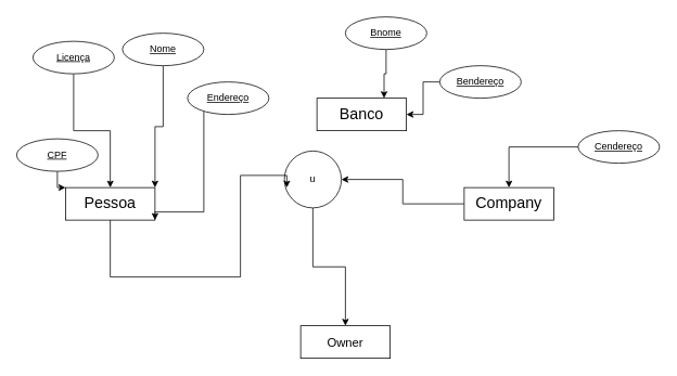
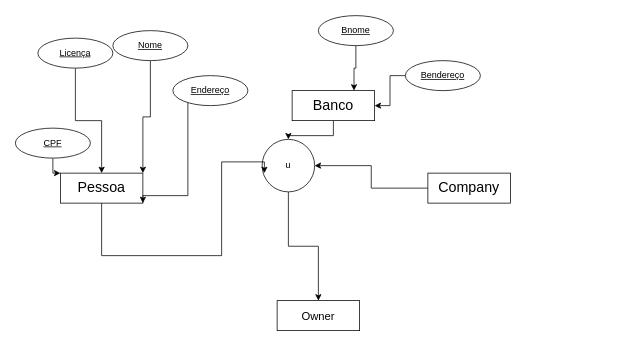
  <mxCell id="0" />
  <mxCell id="1" parent="0" />
  <mxCell id="2" value="&lt;font style=&quot;vertical-align: inherit;&quot;&gt;&lt;font style=&quot;vertical-align: inherit;&quot;&gt;&lt;font style=&quot;vertical-align: inherit;&quot;&gt;&lt;font style=&quot;vertical-align: inherit; font-size: 19px;&quot;&gt;Pessoa&lt;/font&gt;&lt;/font&gt;&lt;/font&gt;&lt;/font&gt;" style="rounded=0;whiteSpace=wrap;html=1;" vertex="1" parent="1"><mxGeometry x="80" y="230" width="110" height="40" as="geometry" /></mxCell>
+ <mxCell id="3" style="edgeStyle=orthogonalEdgeStyle;rounded=0;orthogonalLoop=1;jettySize=auto;html=1;entryX=0.5;entryY=0;entryDx=0;entryDy=0;" edge="1" parent="1" source="4" target="8"><mxGeometry relative="1" as="geometry" /></mxCell>
  <mxCell id="4" value="&lt;font style=&quot;vertical-align: inherit;&quot;&gt;&lt;font style=&quot;vertical-align: inherit;&quot;&gt;&lt;font style=&quot;vertical-align: inherit;&quot;&gt;&lt;font style=&quot;vertical-align: inherit; font-size: 19px;&quot;&gt;&lt;font style=&quot;vertical-align: inherit;&quot;&gt;&lt;font style=&quot;vertical-align: inherit;&quot;&gt;Banco&lt;/font&gt;&lt;/font&gt;&lt;/font&gt;&lt;/font&gt;&lt;/font&gt;&lt;/font&gt;" style="rounded=0;whiteSpace=wrap;html=1;" vertex="1" parent="1"><mxGeometry x="389" y="120" width="110" height="40" as="geometry" /></mxCell>
  <mxCell id="5" style="edgeStyle=orthogonalEdgeStyle;rounded=0;orthogonalLoop=1;jettySize=auto;html=1;" edge="1" parent="1" source="6" target="8"><mxGeometry relative="1" as="geometry" /></mxCell>
  <mxCell id="6" value="&lt;font style=&quot;vertical-align: inherit;&quot;&gt;&lt;font style=&quot;vertical-align: inherit;&quot;&gt;&lt;font style=&quot;vertical-align: inherit;&quot;&gt;&lt;font style=&quot;vertical-align: inherit; font-size: 19px;&quot;&gt;&lt;font style=&quot;vertical-align: inherit;&quot;&gt;&lt;font style=&quot;vertical-align: inherit;&quot;&gt;Company&lt;/font&gt;&lt;/font&gt;&lt;/font&gt;&lt;/font&gt;&lt;/font&gt;&lt;/font&gt;" style="rounded=0;whiteSpace=wrap;html=1;" vertex="1" parent="1"><mxGeometry x="570" y="230" width="110" height="40" as="geometry" /></mxCell>
  <mxCell id="7" style="edgeStyle=orthogonalEdgeStyle;rounded=0;orthogonalLoop=1;jettySize=auto;html=1;entryX=0.5;entryY=0;entryDx=0;entryDy=0;" edge="1" parent="1" source="8" target="9"><mxGeometry relative="1" as="geometry" /></mxCell>
  <mxCell id="8" value="&lt;font style=&quot;vertical-align: inherit;&quot;&gt;&lt;font style=&quot;vertical-align: inherit;&quot;&gt;u&lt;/font&gt;&lt;/font&gt;" style="ellipse;whiteSpace=wrap;html=1;aspect=fixed;" vertex="1" parent="1"><mxGeometry x="349" y="185" width="70" height="70" as="geometry" /></mxCell>
  <mxCell id="9" value="&lt;font style=&quot;vertical-align: inherit;&quot;&gt;&lt;font style=&quot;vertical-align: inherit;&quot;&gt;&lt;font style=&quot;vertical-align: inherit;&quot;&gt;&lt;font style=&quot;vertical-align: inherit;&quot;&gt;&lt;font style=&quot;vertical-align: inherit;&quot;&gt;&lt;font style=&quot;vertical-align: inherit; font-size: 15px;&quot;&gt;Owner&lt;/font&gt;&lt;/font&gt;&lt;/font&gt;&lt;/font&gt;&lt;/font&gt;&lt;/font&gt;" style="rounded=0;whiteSpace=wrap;html=1;" vertex="1" parent="1"><mxGeometry x="369" y="400" width="110" height="40" as="geometry" /></mxCell>
  <mxCell id="10" style="edgeStyle=orthogonalEdgeStyle;rounded=0;orthogonalLoop=1;jettySize=auto;html=1;" edge="1" parent="1" source="11" target="2"><mxGeometry relative="1" as="geometry" /></mxCell>
- <mxCell id="11" value="&lt;font style=&quot;vertical-align: inherit;&quot;&gt;&lt;font style=&quot;vertical-align: inherit;&quot;&gt;Licença&lt;/font&gt;&lt;/font&gt;" style="ellipse;whiteSpace=wrap;html=1;align=center;fontStyle=4;" vertex="1" parent="1"><mxGeometry x="40" y="50" width="100" height="40" as="geometry" /></mxCell>
+ <mxCell id="11" value="&lt;font style=&quot;vertical-align: inherit;&quot;&gt;&lt;font style=&quot;vertical-align: inherit;&quot;&gt;Licença&lt;/font&gt;&lt;/font&gt;" style="ellipse;whiteSpace=wrap;html=1;align=center;fontStyle=4;" vertex="1" parent="1"><mxGeometry x="50" y="50" width="100" height="40" as="geometry" /></mxCell>
  <mxCell id="12" style="edgeStyle=orthogonalEdgeStyle;rounded=0;orthogonalLoop=1;jettySize=auto;html=1;entryX=0;entryY=0;entryDx=0;entryDy=0;" edge="1" parent="1" source="13" target="2"><mxGeometry relative="1" as="geometry" /></mxCell>
  <mxCell id="13" value="&lt;font style=&quot;vertical-align: inherit;&quot;&gt;&lt;font style=&quot;vertical-align: inherit;&quot;&gt;CPF&lt;/font&gt;&lt;/font&gt;" style="ellipse;whiteSpace=wrap;html=1;align=center;fontStyle=4;" vertex="1" parent="1"><mxGeometry x="20" y="170" width="100" height="40" as="geometry" /></mxCell>
  <mxCell id="14" style="edgeStyle=orthogonalEdgeStyle;rounded=0;orthogonalLoop=1;jettySize=auto;html=1;entryX=1;entryY=0;entryDx=0;entryDy=0;" edge="1" parent="1" source="15" target="2"><mxGeometry relative="1" as="geometry" /></mxCell>
  <mxCell id="15" value="&lt;font style=&quot;vertical-align: inherit;&quot;&gt;&lt;font style=&quot;vertical-align: inherit;&quot;&gt;Nome&lt;/font&gt;&lt;/font&gt;" style="ellipse;whiteSpace=wrap;html=1;align=center;fontStyle=4;" vertex="1" parent="1"><mxGeometry x="150" y="40" width="100" height="40" as="geometry" /></mxCell>
  <mxCell id="16" style="edgeStyle=orthogonalEdgeStyle;rounded=0;orthogonalLoop=1;jettySize=auto;html=1;entryX=1;entryY=1;entryDx=0;entryDy=0;" edge="1" parent="1" source="17" target="2"><mxGeometry relative="1" as="geometry"><Array as="points"><mxPoint x="250" y="260" /><mxPoint x="190" y="260" /></Array></mxGeometry></mxCell>
  <mxCell id="17" value="&lt;font style=&quot;vertical-align: inherit;&quot;&gt;&lt;font style=&quot;vertical-align: inherit;&quot;&gt;Endereço&lt;/font&gt;&lt;/font&gt;" style="ellipse;whiteSpace=wrap;html=1;align=center;fontStyle=4;" vertex="1" parent="1"><mxGeometry x="230" y="100" width="100" height="40" as="geometry" /></mxCell>
  <mxCell id="18" style="edgeStyle=orthogonalEdgeStyle;rounded=0;orthogonalLoop=1;jettySize=auto;html=1;entryX=0.043;entryY=0.643;entryDx=0;entryDy=0;entryPerimeter=0;" edge="1" parent="1" source="2" target="8"><mxGeometry relative="1" as="geometry"><Array as="points"><mxPoint x="135" y="340" /><mxPoint x="295" y="340" /><mxPoint x="295" y="215" /></Array></mxGeometry></mxCell>
  <mxCell id="19" style="edgeStyle=orthogonalEdgeStyle;rounded=0;orthogonalLoop=1;jettySize=auto;html=1;entryX=0.75;entryY=0;entryDx=0;entryDy=0;" edge="1" parent="1" source="20" target="4"><mxGeometry relative="1" as="geometry" /></mxCell>
  <mxCell id="20" value="&lt;font style=&quot;vertical-align: inherit;&quot;&gt;&lt;font style=&quot;vertical-align: inherit;&quot;&gt;Bnome&lt;/font&gt;&lt;/font&gt;" style="ellipse;whiteSpace=wrap;html=1;align=center;fontStyle=4;" vertex="1" parent="1"><mxGeometry x="424" y="20" width="100" height="40" as="geometry" /></mxCell>
  <mxCell id="21" style="edgeStyle=orthogonalEdgeStyle;rounded=0;orthogonalLoop=1;jettySize=auto;html=1;entryX=1;entryY=0.5;entryDx=0;entryDy=0;" edge="1" parent="1" source="22" target="4"><mxGeometry relative="1" as="geometry" /></mxCell>
  <mxCell id="22" value="&lt;font style=&quot;vertical-align: inherit;&quot;&gt;&lt;font style=&quot;vertical-align: inherit;&quot;&gt;Bendereço&lt;/font&gt;&lt;/font&gt;" style="ellipse;whiteSpace=wrap;html=1;align=center;fontStyle=4;" vertex="1" parent="1"><mxGeometry x="540" y="80" width="100" height="40" as="geometry" /></mxCell>
- <mxCell id="23" style="edgeStyle=orthogonalEdgeStyle;rounded=0;orthogonalLoop=1;jettySize=auto;html=1;" edge="1" parent="1" source="24" target="6"><mxGeometry relative="1" as="geometry" /></mxCell>
- <mxCell id="24" value="&lt;font style=&quot;vertical-align: inherit;&quot;&gt;&lt;font style=&quot;vertical-align: inherit;&quot;&gt;Cendereço&lt;/font&gt;&lt;/font&gt;" style="ellipse;whiteSpace=wrap;html=1;align=center;fontStyle=4;" vertex="1" parent="1"><mxGeometry x="710" y="160" width="100" height="40" as="geometry" /></mxCell>
